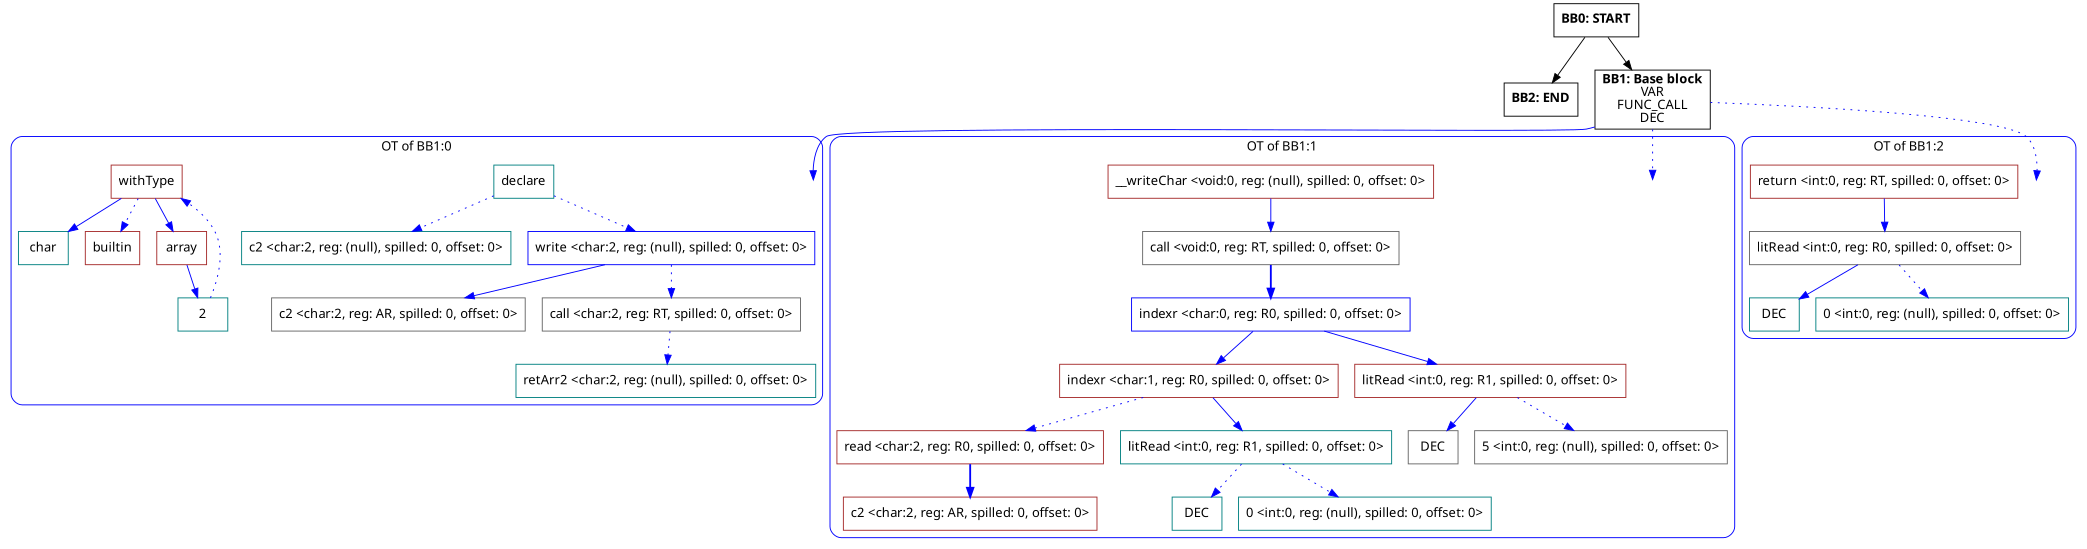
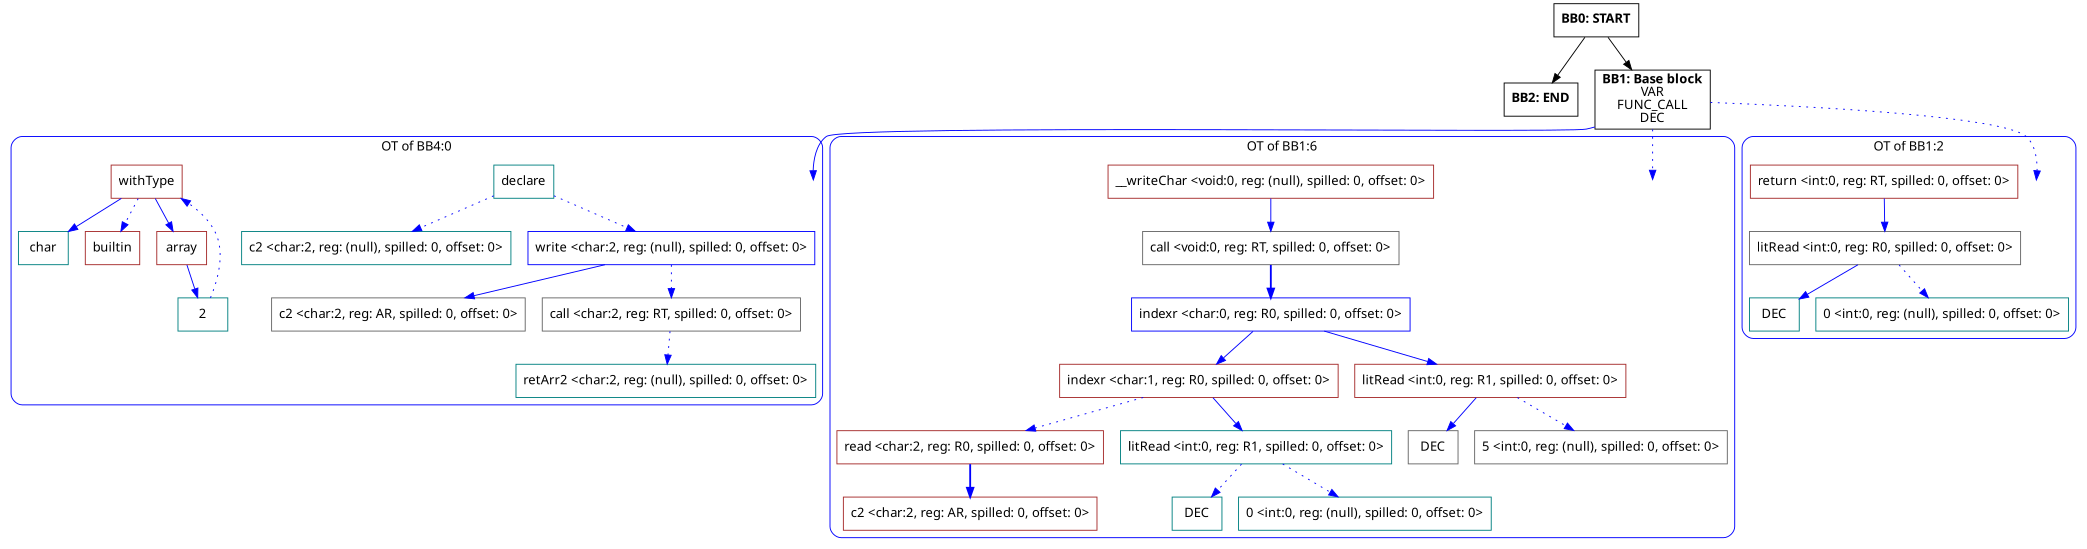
  digraph {
    compound=true
    fontname="Noto Sans"
    splines=true
    node [fontname="Noto Sans" shape=rectangle color=teal]
    edge [color=blue fontname="Noto Sans" style=solid]
    entry0 [shape=point style=invis color=""]
    n2 [label=declare]
    n3 [color=brown label=withType]
    n4 [label="c2 <char:2, reg: (null), spilled: 0, offset: 0>"]
    n5 [color=blue label="write <char:2, reg: (null), spilled: 0, offset: 0>"]
    n6 [label=char]
    n7 [color=brown label=builtin]
    n8 [color=brown label=array]
    n9 [label=2]
    n10 [color=gray40 label="c2 <char:2, reg: AR, spilled: 0, offset: 0>"]
    n11 [color=gray40 label="call <char:2, reg: RT, spilled: 0, offset: 0>"]
    n12 [label="retArr2 <char:2, reg: (null), spilled: 0, offset: 0>"]
    entry1 [shape=point style=invis color=""]
    n14 [color=gray40 label="call <void:0, reg: RT, spilled: 0, offset: 0>"]
    n15 [color=brown label="__writeChar <void:0, reg: (null), spilled: 0, offset: 0>"]
    n16 [color=blue label="indexr <char:0, reg: R0, spilled: 0, offset: 0>"]
    n17 [color=brown label="indexr <char:1, reg: R0, spilled: 0, offset: 0>"]
    n18 [color=brown label="litRead <int:0, reg: R1, spilled: 0, offset: 0>"]
    n19 [color=brown label="read <char:2, reg: R0, spilled: 0, offset: 0>"]
    n20 [label="litRead <int:0, reg: R1, spilled: 0, offset: 0>"]
    n21 [color=brown label="c2 <char:2, reg: AR, spilled: 0, offset: 0>"]
    n22 [label=DEC]
    n23 [label="0 <int:0, reg: (null), spilled: 0, offset: 0>"]
    n24 [color=gray40 label=DEC]
    n25 [color=gray40 label="5 <int:0, reg: (null), spilled: 0, offset: 0>"]
    entry2 [shape=point style=invis color=""]
    n27 [color=brown label="return <int:0, reg: RT, spilled: 0, offset: 0>"]
    n28 [color=gray40 label="litRead <int:0, reg: R0, spilled: 0, offset: 0>"]
    n29 [label=DEC]
    n30 [label="0 <int:0, reg: (null), spilled: 0, offset: 0>"]
    n31 [label=<<B>BB2: END</B><BR ALIGN="CENTER"/>> color=""]
    n32 [label=<<B>BB1: Base block</B><BR ALIGN="CENTER"/>VAR<BR ALIGN="CENTER"/>FUNC_CALL<BR ALIGN="CENTER"/>DEC<BR ALIGN="CENTER"/>> color=""]
    n33 [label=<<B>BB0: START</B><BR ALIGN="CENTER"/>> color=""]
    subgraph cluster_1 {
      color=blue
-     label="OT of BB1:0"
+     label="OT of BB4:0"
      style=rounded
      entry0
      n2
      n3
      n4
      n5
      n6
      n7
      n8
      n9
      n10
      n11
      n12
    }
    subgraph cluster_2 {
      color=blue
-     label="OT of BB1:1"
+     label="OT of BB1:6"
      style=rounded
      entry1
      n14
      n15
      n16
      n17
      n18
      n19
      n20
      n21
      n22
      n23
      n24
      n25
    }
    subgraph cluster_3 {
      color=blue
      label="OT of BB1:2"
      style=rounded
      entry2
      n27
      n28
      n29
      n30
    }
    n2 -> n4 [style=dotted]
    n2 -> n5 [style=dotted]
    n3 -> n6
    n3 -> n7 [style=dotted]
    n3 -> n8
    n5 -> n10
    n5 -> n11 [style=dotted]
    n8 -> n9
    n9 -> n3 [style=dotted]
    n11 -> n12 [style=dotted]
    n14 -> n16 [style=bold]
    n15 -> n14
    n16 -> n17
    n16 -> n18
    n17 -> n19 [style=dotted]
    n17 -> n20
    n18 -> n24
    n18 -> n25 [style=dotted]
    n19 -> n21 [style=bold]
    n20 -> n22 [style=dotted]
    n20 -> n23 [style=dotted]
    n27 -> n28
    n28 -> n29
    n28 -> n30 [style=dotted]
    n32 -> entry0
    n32 -> entry1 [style=dotted]
    n32 -> entry2 [style=dotted]
    n33 -> n31 [color=""]
    n33 -> n32 [color=""]
  }
